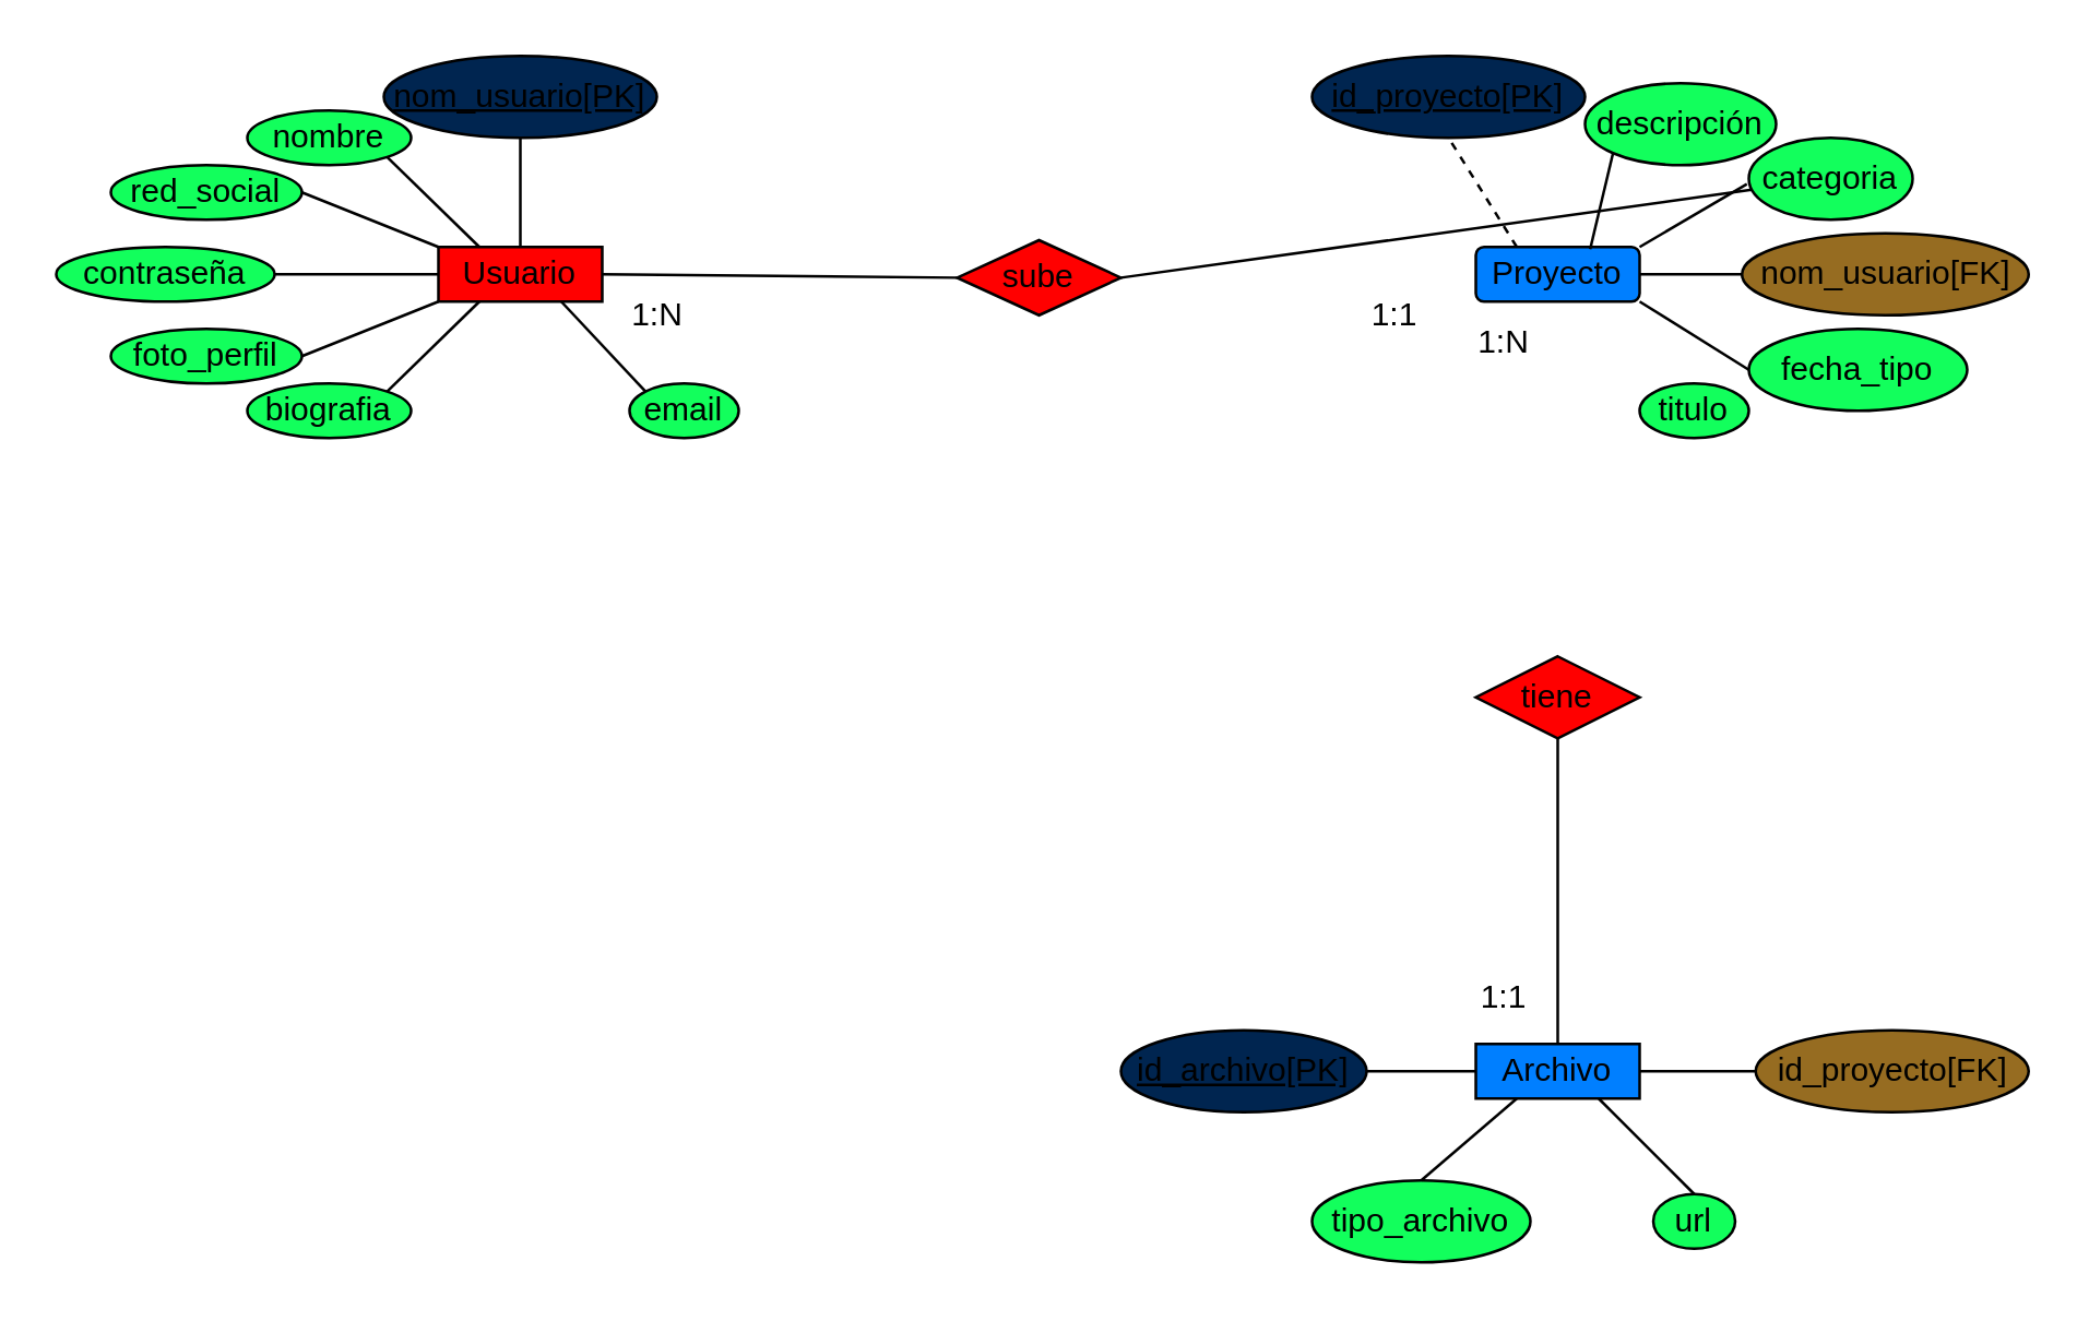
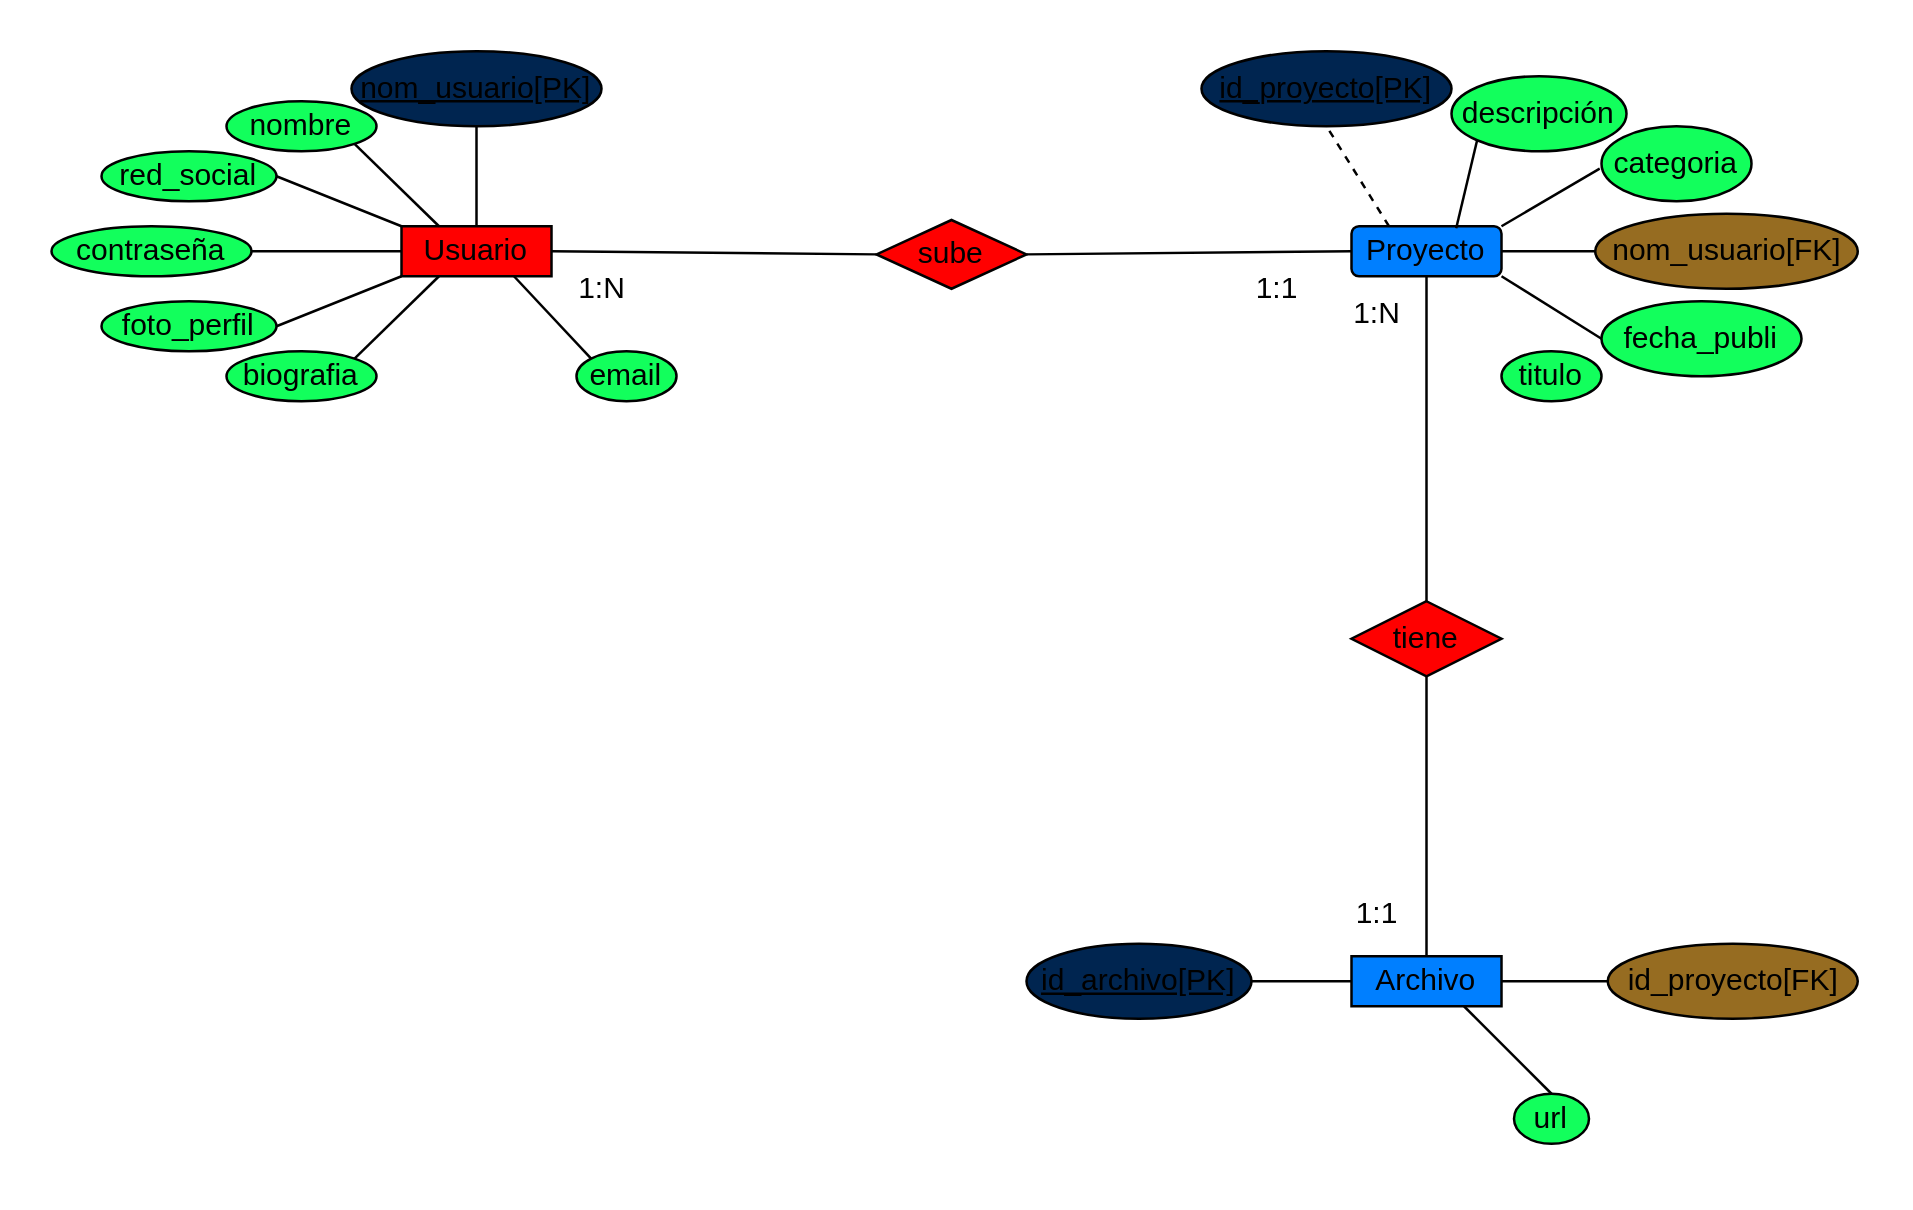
  <mxCell id="0" />
  <mxCell id="1" parent="0" />
  <mxCell id="2" value="Usuario" style="rounded=0;whiteSpace=wrap;html=1;fillColor=#ff0000;" parent="1" vertex="1"><mxGeometry x="160" y="90" width="60" height="20" as="geometry" /></mxCell>
  <mxCell id="3" value="Proyecto" style="whiteSpace=wrap;html=1;fillColor=#007FFF;rounded=1;" parent="1" vertex="1"><mxGeometry x="540" y="90" width="60" height="20" as="geometry" /></mxCell>
  <mxCell id="4" value="Archivo" style="rounded=0;whiteSpace=wrap;html=1;fillColor=#007FFF;" parent="1" vertex="1"><mxGeometry x="540" y="382" width="60" height="20" as="geometry" /></mxCell>
  <mxCell id="5" value="&lt;u&gt;nom_usuario[PK]&lt;/u&gt;" style="ellipse;whiteSpace=wrap;html=1;fillColor=#002550;" parent="1" vertex="1"><mxGeometry x="140" y="20" width="100" height="30" as="geometry" /></mxCell>
  <mxCell id="6" value="nombre" style="ellipse;whiteSpace=wrap;html=1;fillColor=#12FF5C;" parent="1" vertex="1"><mxGeometry x="90" y="40" width="60" height="20" as="geometry" /></mxCell>
  <mxCell id="7" value="email" style="ellipse;whiteSpace=wrap;html=1;fillColor=#12FF5C;" parent="1" vertex="1"><mxGeometry x="230" y="140" width="40" height="20" as="geometry" /></mxCell>
  <mxCell id="8" value="contraseña" style="ellipse;whiteSpace=wrap;html=1;fillColor=#12FF5C;" parent="1" vertex="1"><mxGeometry x="20" y="90" width="80" height="20" as="geometry" /></mxCell>
  <mxCell id="9" value="foto_perfil" style="ellipse;whiteSpace=wrap;html=1;fillColor=#12FF5C;" parent="1" vertex="1"><mxGeometry x="40" y="120" width="70" height="20" as="geometry" /></mxCell>
  <mxCell id="10" value="biografia" style="ellipse;whiteSpace=wrap;html=1;fillColor=#12FF5C;" parent="1" vertex="1"><mxGeometry x="90" y="140" width="60" height="20" as="geometry" /></mxCell>
  <mxCell id="11" value="red_social" style="ellipse;whiteSpace=wrap;html=1;fillColor=#12FF5C;" parent="1" vertex="1"><mxGeometry x="40" y="60" width="70" height="20" as="geometry" /></mxCell>
  <mxCell id="12" value="" style="endArrow=none;html=1;rounded=0;entryX=1;entryY=0.5;entryDx=0;entryDy=0;exitX=0;exitY=0.5;exitDx=0;exitDy=0;fillColor=#12FF5C;" parent="1" source="2" target="8" edge="1"><mxGeometry width="50" height="50" relative="1" as="geometry"><mxPoint x="120" y="140" as="sourcePoint" /><mxPoint x="170" y="90" as="targetPoint" /></mxGeometry></mxCell>
  <mxCell id="13" value="" style="endArrow=none;html=1;rounded=0;entryX=1;entryY=0.5;entryDx=0;entryDy=0;exitX=0;exitY=0;exitDx=0;exitDy=0;fillColor=#12FF5C;" parent="1" source="2" target="11" edge="1"><mxGeometry width="50" height="50" relative="1" as="geometry"><mxPoint x="170" y="110" as="sourcePoint" /><mxPoint x="110" y="110" as="targetPoint" /></mxGeometry></mxCell>
  <mxCell id="14" value="" style="endArrow=none;html=1;rounded=0;entryX=1;entryY=1;entryDx=0;entryDy=0;exitX=0.25;exitY=0;exitDx=0;exitDy=0;fillColor=#12FF5C;" parent="1" source="2" target="6" edge="1"><mxGeometry width="50" height="50" relative="1" as="geometry"><mxPoint x="180" y="120" as="sourcePoint" /><mxPoint x="120" y="120" as="targetPoint" /></mxGeometry></mxCell>
  <mxCell id="15" value="" style="endArrow=none;html=1;rounded=0;entryX=1;entryY=0.5;entryDx=0;entryDy=0;exitX=0;exitY=1;exitDx=0;exitDy=0;fillColor=#12FF5C;" parent="1" source="2" target="9" edge="1"><mxGeometry width="50" height="50" relative="1" as="geometry"><mxPoint x="190" y="130" as="sourcePoint" /><mxPoint x="130" y="130" as="targetPoint" /></mxGeometry></mxCell>
  <mxCell id="16" value="" style="endArrow=none;html=1;rounded=0;exitX=0.25;exitY=1;exitDx=0;exitDy=0;entryX=1;entryY=0;entryDx=0;entryDy=0;fillColor=#12FF5C;" parent="1" source="2" target="10" edge="1"><mxGeometry width="50" height="50" relative="1" as="geometry"><mxPoint x="200" y="140" as="sourcePoint" /><mxPoint x="150" y="130" as="targetPoint" /></mxGeometry></mxCell>
  <mxCell id="17" value="" style="endArrow=none;html=1;rounded=0;entryX=0.5;entryY=1;entryDx=0;entryDy=0;exitX=0.5;exitY=0;exitDx=0;exitDy=0;fillColor=#12FF5C;" parent="1" source="2" target="5" edge="1"><mxGeometry width="50" height="50" relative="1" as="geometry"><mxPoint x="250" y="60" as="sourcePoint" /><mxPoint x="190" y="60" as="targetPoint" /></mxGeometry></mxCell>
  <mxCell id="18" value="" style="endArrow=none;html=1;rounded=0;exitX=0;exitY=0;exitDx=0;exitDy=0;entryX=0.75;entryY=1;entryDx=0;entryDy=0;fillColor=#12FF5C;" parent="1" source="7" target="2" edge="1"><mxGeometry width="50" height="50" relative="1" as="geometry"><mxPoint x="270" y="120" as="sourcePoint" /><mxPoint x="210" y="120" as="targetPoint" /></mxGeometry></mxCell>
  <mxCell id="19" value="sube" style="rhombus;whiteSpace=wrap;html=1;fillColor=#FF0000;" parent="1" vertex="1"><mxGeometry x="350" y="87.5" width="60" height="27.5" as="geometry" /></mxCell>
  <mxCell id="20" value="&lt;u&gt;id_proyecto[PK]&lt;/u&gt;" style="ellipse;whiteSpace=wrap;html=1;fillColor=#002550;" parent="1" vertex="1"><mxGeometry x="480" y="20" width="100" height="30" as="geometry" /></mxCell>
  <mxCell id="21" value="nom_usuario[FK]" style="ellipse;whiteSpace=wrap;html=1;fillColor=#966C21;" parent="1" vertex="1"><mxGeometry x="637.5" y="85" width="105" height="30" as="geometry" /></mxCell>
  <mxCell id="22" value="titulo" style="ellipse;whiteSpace=wrap;html=1;fillColor=#12FF5C;" parent="1" vertex="1"><mxGeometry x="600" y="140" width="40" height="20" as="geometry" /></mxCell>
  <mxCell id="23" value="descripción" style="ellipse;whiteSpace=wrap;html=1;fillColor=#12FF5C;" parent="1" vertex="1"><mxGeometry x="580" y="30" width="70" height="30" as="geometry" /></mxCell>
  <mxCell id="24" value="categoria" style="ellipse;whiteSpace=wrap;html=1;fillColor=#12FF5C;" parent="1" vertex="1"><mxGeometry x="640" y="50" width="60" height="30" as="geometry" /></mxCell>
- <mxCell id="25" value="fecha_tipo" style="ellipse;whiteSpace=wrap;html=1;fillColor=#12FF5C;" parent="1" vertex="1"><mxGeometry x="640" y="120" width="80" height="30" as="geometry" /></mxCell>
+ <mxCell id="25" value="fecha_publi" style="ellipse;whiteSpace=wrap;html=1;fillColor=#12FF5C;" parent="1" vertex="1"><mxGeometry x="640" y="120" width="80" height="30" as="geometry" /></mxCell>
  <mxCell id="26" value="" style="endArrow=none;html=1;rounded=0;exitX=0;exitY=0.5;exitDx=0;exitDy=0;entryX=1;entryY=1;entryDx=0;entryDy=0;fillColor=#12FF5C;" parent="1" source="25" target="3" edge="1"><mxGeometry width="50" height="50" relative="1" as="geometry"><mxPoint x="610" y="130" as="sourcePoint" /><mxPoint x="660" y="80" as="targetPoint" /></mxGeometry></mxCell>
  <mxCell id="27" value="" style="endArrow=none;html=1;rounded=0;entryX=0;entryY=0.5;entryDx=0;entryDy=0;exitX=1;exitY=0.5;exitDx=0;exitDy=0;fillColor=#12FF5C;" parent="1" source="3" target="21" edge="1"><mxGeometry width="50" height="50" relative="1" as="geometry"><mxPoint x="610" y="130" as="sourcePoint" /><mxPoint x="660" y="80" as="targetPoint" /></mxGeometry></mxCell>
  <mxCell id="28" value="" style="endArrow=none;html=1;rounded=0;entryX=-0.012;entryY=0.565;entryDx=0;entryDy=0;entryPerimeter=0;exitX=1;exitY=0;exitDx=0;exitDy=0;fillColor=#12FF5C;" parent="1" source="3" target="24" edge="1"><mxGeometry width="50" height="50" relative="1" as="geometry"><mxPoint x="610" y="130" as="sourcePoint" /><mxPoint x="660" y="80" as="targetPoint" /></mxGeometry></mxCell>
  <mxCell id="29" value="" style="endArrow=none;html=1;rounded=0;entryX=0;entryY=1;entryDx=0;entryDy=0;exitX=0.698;exitY=0.039;exitDx=0;exitDy=0;exitPerimeter=0;fillColor=#12FF5C;" parent="1" source="3" target="23" edge="1"><mxGeometry width="50" height="50" relative="1" as="geometry"><mxPoint x="590" y="120" as="sourcePoint" /><mxPoint x="640" y="70" as="targetPoint" /></mxGeometry></mxCell>
  <mxCell id="30" value="" style="endArrow=none;html=1;rounded=0;entryX=0.5;entryY=1;entryDx=0;entryDy=0;exitX=0.25;exitY=0;exitDx=0;exitDy=0;fillColor=#12FF5C;dashed=1;" parent="1" source="3" target="20" edge="1"><mxGeometry width="50" height="50" relative="1" as="geometry"><mxPoint x="560" y="110" as="sourcePoint" /><mxPoint x="610" y="60" as="targetPoint" /></mxGeometry></mxCell>
  <mxCell id="31" value="" style="endArrow=none;html=1;rounded=0;exitX=1;exitY=0.5;exitDx=0;exitDy=0;entryX=0;entryY=0.5;entryDx=0;entryDy=0;" parent="1" source="2" target="19" edge="1"><mxGeometry width="50" height="50" relative="1" as="geometry"><mxPoint x="420" y="110" as="sourcePoint" /><mxPoint x="470" y="60" as="targetPoint" /></mxGeometry></mxCell>
- <mxCell id="32" value="" style="endArrow=none;html=1;rounded=0;exitX=1;exitY=0.5;exitDx=0;exitDy=0;" parent="1" source="19" target="24" edge="1"><mxGeometry width="50" height="50" relative="1" as="geometry"><mxPoint x="380" y="110" as="sourcePoint" /><mxPoint x="430" y="60" as="targetPoint" /></mxGeometry></mxCell>
+ <mxCell id="32" value="" style="endArrow=none;html=1;rounded=0;exitX=1;exitY=0.5;exitDx=0;exitDy=0;entryX=0;entryY=0.5;entryDx=0;entryDy=0;" parent="1" source="19" target="3" edge="1"><mxGeometry width="50" height="50" relative="1" as="geometry"><mxPoint x="380" y="110" as="sourcePoint" /><mxPoint x="430" y="60" as="targetPoint" /></mxGeometry></mxCell>
  <mxCell id="33" value="&lt;u&gt;id_archivo[PK]&lt;/u&gt;" style="ellipse;whiteSpace=wrap;html=1;fillColor=#002550;" parent="1" vertex="1"><mxGeometry x="410" y="377" width="90" height="30" as="geometry" /></mxCell>
  <mxCell id="34" value="id_proyecto[FK]" style="ellipse;whiteSpace=wrap;html=1;fillColor=#966C21;" parent="1" vertex="1"><mxGeometry x="642.5" y="377" width="100" height="30" as="geometry" /></mxCell>
- <mxCell id="35" value="tipo_archivo" style="ellipse;whiteSpace=wrap;html=1;fillColor=#12FF5C;" parent="1" vertex="1"><mxGeometry x="480" y="432" width="80" height="30" as="geometry" /></mxCell>
  <mxCell id="36" value="url" style="ellipse;whiteSpace=wrap;html=1;fillColor=#12FF5C;" parent="1" vertex="1"><mxGeometry x="605" y="437" width="30" height="20" as="geometry" /></mxCell>
  <mxCell id="37" value="" style="endArrow=none;html=1;rounded=0;entryX=1;entryY=0.5;entryDx=0;entryDy=0;exitX=0;exitY=0.5;exitDx=0;exitDy=0;fillColor=#12FF5C;" parent="1" source="4" target="33" edge="1"><mxGeometry width="50" height="50" relative="1" as="geometry"><mxPoint x="550" y="432" as="sourcePoint" /><mxPoint x="600" y="382" as="targetPoint" /></mxGeometry></mxCell>
- <mxCell id="38" value="" style="endArrow=none;html=1;rounded=0;exitX=0.5;exitY=0;exitDx=0;exitDy=0;entryX=0.25;entryY=1;entryDx=0;entryDy=0;fillColor=#12FF5C;" parent="1" source="35" target="4" edge="1"><mxGeometry width="50" height="50" relative="1" as="geometry"><mxPoint x="500" y="452" as="sourcePoint" /><mxPoint x="550" y="402" as="targetPoint" /></mxGeometry></mxCell>
  <mxCell id="39" value="" style="endArrow=none;html=1;rounded=0;entryX=0.75;entryY=1;entryDx=0;entryDy=0;exitX=0.5;exitY=0;exitDx=0;exitDy=0;fillColor=#12FF5C;" parent="1" source="36" target="4" edge="1"><mxGeometry width="50" height="50" relative="1" as="geometry"><mxPoint x="580" y="462" as="sourcePoint" /><mxPoint x="630" y="412" as="targetPoint" /></mxGeometry></mxCell>
  <mxCell id="40" value="" style="endArrow=none;html=1;rounded=0;exitX=1;exitY=0.5;exitDx=0;exitDy=0;entryX=0;entryY=0.5;entryDx=0;entryDy=0;fillColor=#12FF5C;" parent="1" source="4" target="34" edge="1"><mxGeometry width="50" height="50" relative="1" as="geometry"><mxPoint x="610" y="402" as="sourcePoint" /><mxPoint x="660" y="352" as="targetPoint" /></mxGeometry></mxCell>
  <mxCell id="41" value="1:N" style="text;html=1;align=center;verticalAlign=middle;resizable=0;points=[];autosize=1;strokeColor=none;fillColor=none;" parent="1" vertex="1"><mxGeometry x="220" y="100" width="40" height="30" as="geometry" /></mxCell>
  <mxCell id="42" value="1:1" style="text;html=1;align=center;verticalAlign=middle;resizable=0;points=[];autosize=1;strokeColor=none;fillColor=none;" parent="1" vertex="1"><mxGeometry x="490" y="100" width="40" height="30" as="geometry" /></mxCell>
  <mxCell id="43" value="1:N" style="text;html=1;align=center;verticalAlign=middle;resizable=0;points=[];autosize=1;strokeColor=none;fillColor=none;" parent="1" vertex="1"><mxGeometry x="530" y="110" width="40" height="30" as="geometry" /></mxCell>
  <mxCell id="44" value="1:1" style="text;html=1;align=center;verticalAlign=middle;resizable=0;points=[];autosize=1;strokeColor=none;fillColor=none;" parent="1" vertex="1"><mxGeometry x="530" y="350" width="40" height="30" as="geometry" /></mxCell>
  <mxCell id="45" value="tiene" style="rhombus;whiteSpace=wrap;html=1;fillColor=#FF0000;" parent="1" vertex="1"><mxGeometry x="540" y="240" width="60" height="30" as="geometry" /></mxCell>
+ <mxCell id="46" value="" style="endArrow=none;html=1;rounded=0;entryX=0.5;entryY=1;entryDx=0;entryDy=0;exitX=0.5;exitY=0;exitDx=0;exitDy=0;" parent="1" source="45" target="3" edge="1"><mxGeometry width="50" height="50" relative="1" as="geometry"><mxPoint x="520" y="210" as="sourcePoint" /><mxPoint x="590" y="180" as="targetPoint" /></mxGeometry></mxCell>
  <mxCell id="47" value="" style="endArrow=none;html=1;rounded=0;exitX=0.5;exitY=0;exitDx=0;exitDy=0;entryX=0.5;entryY=1;entryDx=0;entryDy=0;" parent="1" source="4" target="45" edge="1"><mxGeometry width="50" height="50" relative="1" as="geometry"><mxPoint x="580" y="350" as="sourcePoint" /><mxPoint x="630" y="300" as="targetPoint" /></mxGeometry></mxCell>
